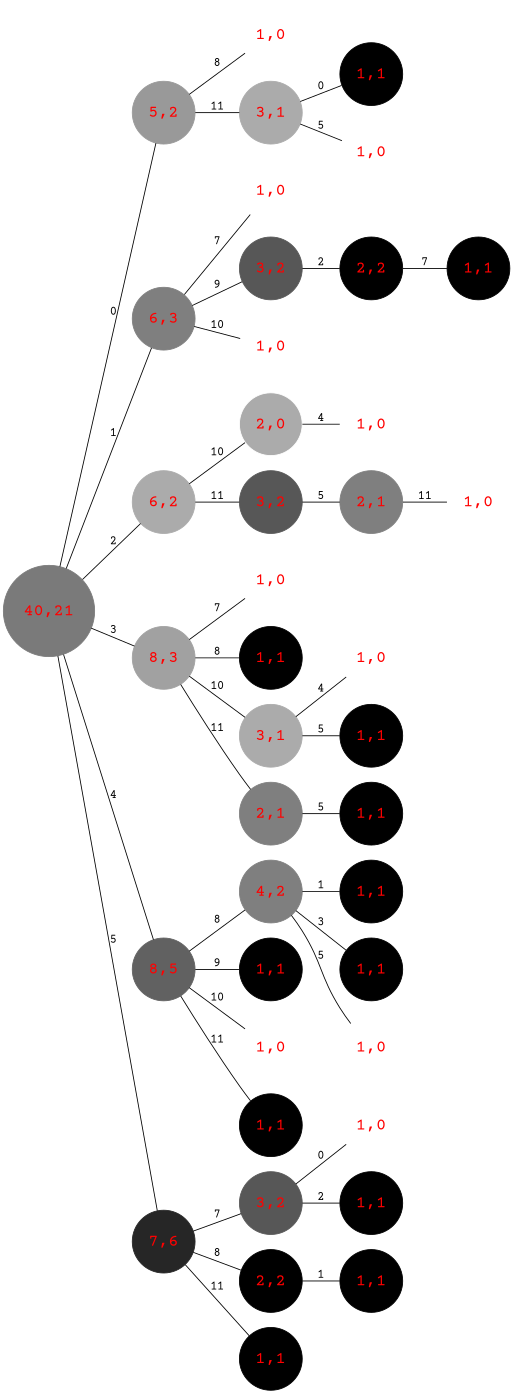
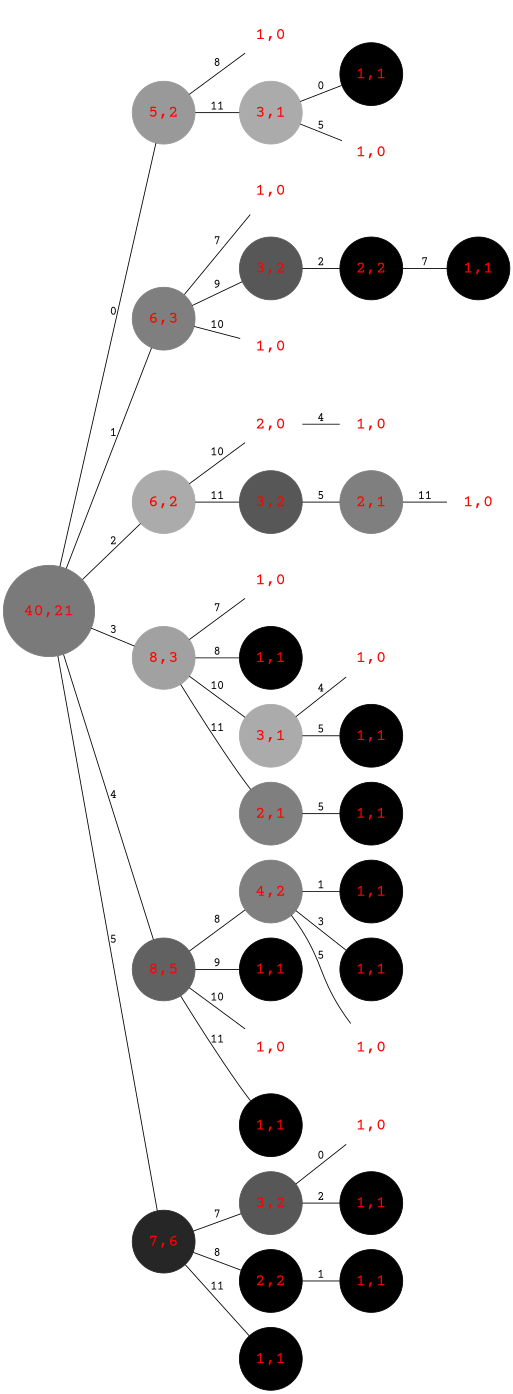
  graph {
    rankdir=LR
    fontname="Courier Prime"
    node [color=grey0 fontcolor=red fontname="Courier Prime" fontsize=20 shape=circle style=filled]
    edge [fontname="Courier Prime"]
    n1 [color=grey48 label="40,21"]
    n2 [color=grey60 label="5,2"]
    n3 [color=grey50 label="6,3"]
    n4 [color=grey67 label="6,2"]
    n5 [color=grey63 label="8,3"]
    n6 [color=grey38 label="8,5"]
    n7 [color=grey15 label="7,6"]
    n8 [color=grey100 label="1,0"]
    n9 [color=grey67 label="3,1"]
    n10 [label="1,1"]
    n11 [color=grey100 label="1,0"]
    n12 [color=grey100 label="1,0"]
    n13 [color=grey34 label="3,2"]
    n14 [color=grey100 label="1,0"]
    n15 [label="2,2"]
    n16 [label="1,1"]
-   n17 [color=grey100 label="2,0" fillcolor=grey67]
+   n17 [color=grey100 label="2,0"]
    n18 [color=grey34 label="3,2"]
    n19 [color=grey100 label="1,0"]
    n20 [color=grey50 label="2,1"]
    n21 [color=grey100 label="1,0"]
    n22 [color=grey100 label="1,0"]
    n23 [label="1,1"]
    n24 [color=grey67 label="3,1"]
    n25 [color=grey50 label="2,1"]
    n26 [color=grey100 label="1,0"]
    n27 [label="1,1"]
    n28 [label="1,1"]
    n29 [color=grey50 label="4,2"]
    n30 [label="1,1"]
    n31 [color=grey100 label="1,0"]
    n32 [label="1,1"]
    n33 [label="1,1"]
    n34 [label="1,1"]
    n35 [color=grey100 label="1,0"]
    n36 [color=grey34 label="3,2"]
    n37 [label="2,2"]
    n38 [label="1,1"]
    n39 [color=grey100 label="1,0"]
    n40 [label="1,1"]
    n41 [label="1,1"]
    n1 -- n2 [label=0]
    n1 -- n3 [label=1]
    n1 -- n4 [label=2]
    n1 -- n5 [label=3]
    n1 -- n6 [label=4]
    n1 -- n7 [label=5]
    n2 -- n8 [label=8]
    n2 -- n9 [label=11]
    n3 -- n12 [label=7]
    n3 -- n13 [label=9]
    n3 -- n14 [label=10]
    n4 -- n17 [label=10]
    n4 -- n18 [label=11]
    n5 -- n22 [label=7]
    n5 -- n23 [label=8]
    n5 -- n24 [label=10]
    n5 -- n25 [label=11]
    n6 -- n29 [label=8]
    n6 -- n30 [label=9]
    n6 -- n31 [label=10]
    n6 -- n32 [label=11]
    n7 -- n36 [label=7]
    n7 -- n37 [label=8]
    n7 -- n38 [label=11]
    n9 -- n10 [label=0]
    n9 -- n11 [label=5]
    n13 -- n15 [label=2]
    n15 -- n16 [label=7]
    n17 -- n19 [label=4]
    n18 -- n20 [label=5]
    n20 -- n21 [label=11]
    n24 -- n26 [label=4]
    n24 -- n27 [label=5]
    n25 -- n28 [label=5]
    n29 -- n33 [label=1]
    n29 -- n34 [label=3]
    n29 -- n35 [label=5]
    n36 -- n39 [label=0]
    n36 -- n40 [label=2]
    n37 -- n41 [label=1]
  }
